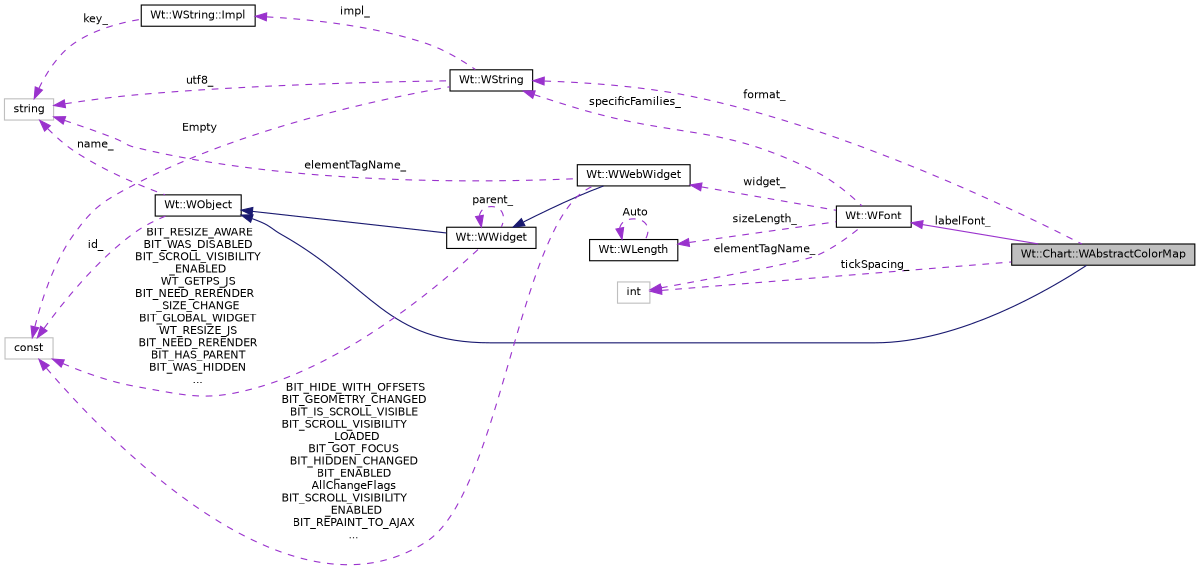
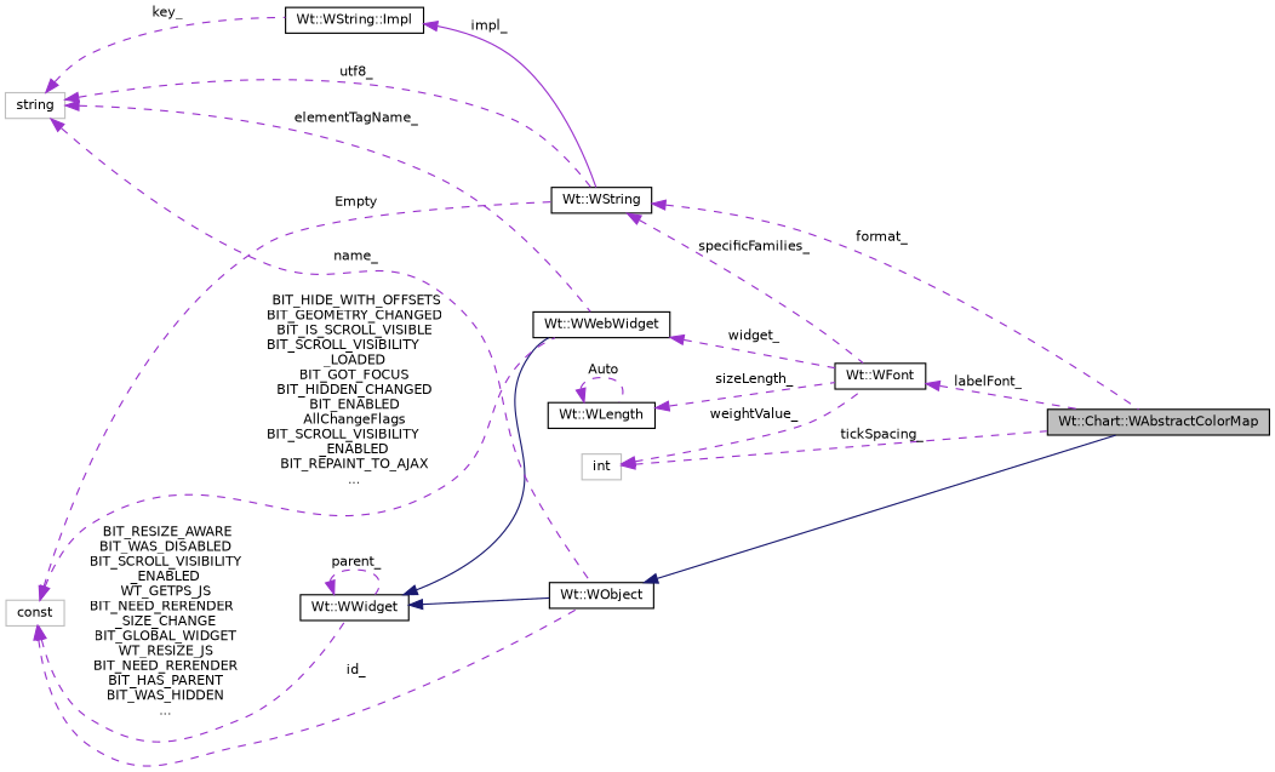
  digraph {
    rankdir=LR
    node [color=black fillcolor=white fontname=Helvetica fontsize=10 shape=record style=filled]
    edge [color=darkorchid3 dir=back fontname=Helvetica fontsize=10 labelfontname=Helvetica labelfontsize=10 style=dashed]
    n1 [fillcolor=grey75 fontcolor=black height=0.2 label="Wt::Chart::WAbstractColorMap" width=0.4]
    n2 [height=0.2 label="Wt::WObject" width=0.4]
    n3 [height=0.2 label="Wt::WWidget" width=0.4]
    n4 [height=0.2 label="Wt::WWebWidget" width=0.4]
    n5 [color=grey75 height=0.2 label=string width=0.4]
    n6 [height=0.2 label="Wt::WString" width=0.4]
    n7 [height=0.2 label="Wt::WString::Impl" width=0.4]
    n8 [height=0.2 label="Wt::WFont" width=0.4]
    n9 [color=grey75 height=0.2 label=const width=0.4]
    n10 [color=grey75 height=0.2 label=int width=0.4]
    n11 [height=0.2 label="Wt::WLength" width=0.4]
    n2 -> n1 [color=midnightblue style=solid]
-   n2 -> n3 [color=midnightblue style=solid]
+   n3 -> n2 [color=midnightblue style=solid]
    n3 -> n3 [label=" parent_"]
    n3 -> n4 [color=midnightblue style=solid]
    n4 -> n8 [label=" widget_"]
    n5 -> n2 [label=" name_"]
    n5 -> n4 [label=" elementTagName_"]
    n5 -> n6 [label=" utf8_"]
    n5 -> n7 [label=" key_"]
    n6 -> n1 [label=" format_"]
    n6 -> n8 [label=" specificFamilies_"]
-   n7 -> n6 [label=" impl_"]
-   n8 -> n1 [label=" labelFont_" style=solid]
+   n7 -> n6 [label=" impl_" style=solid]
+   n8 -> n1 [label=" labelFont_"]
    n9 -> n2 [label=" id_"]
    n9 -> n3 [label=" BIT_RESIZE_AWARE\nBIT_WAS_DISABLED\nBIT_SCROLL_VISIBILITY\l_ENABLED\nWT_GETPS_JS\nBIT_NEED_RERENDER\l_SIZE_CHANGE\nBIT_GLOBAL_WIDGET\nWT_RESIZE_JS\nBIT_NEED_RERENDER\nBIT_HAS_PARENT\nBIT_WAS_HIDDEN\n..."]
    n9 -> n4 [label=" BIT_HIDE_WITH_OFFSETS\nBIT_GEOMETRY_CHANGED\nBIT_IS_SCROLL_VISIBLE\nBIT_SCROLL_VISIBILITY\l_LOADED\nBIT_GOT_FOCUS\nBIT_HIDDEN_CHANGED\nBIT_ENABLED\nAllChangeFlags\nBIT_SCROLL_VISIBILITY\l_ENABLED\nBIT_REPAINT_TO_AJAX\n..."]
    n9 -> n6 [label=" Empty"]
    n10 -> n1 [label=" tickSpacing_"]
-   n10 -> n8 [label=" elementTagName_"]
+   n10 -> n8 [label=" weightValue_"]
    n11 -> n8 [label=" sizeLength_"]
    n11 -> n11 [label=" Auto"]
  }
